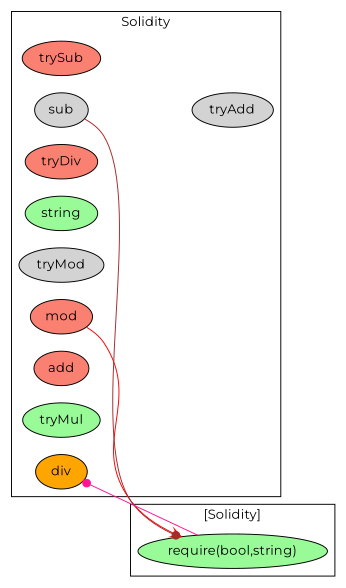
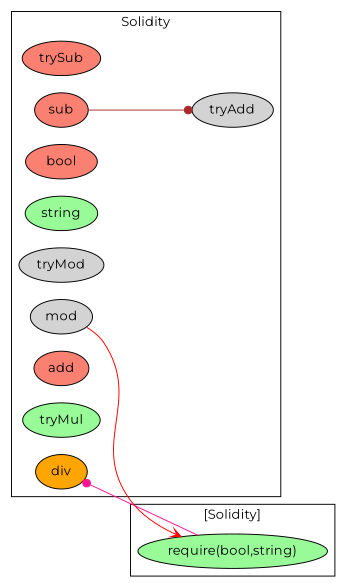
  strict digraph {
    fontname=Montserrat
    rankdir=LR
    node [fillcolor=lightgrey fontname=Montserrat style=filled]
    edge [arrowhead=dot fontname=Montserrat]
    n1 [fillcolor=salmon label=trySub]
-   n2 [fillcolor=salmon label=mod]
-   n3 [fillcolor=salmon label=tryDiv]
+   n2 [label=mod]
+   n3 [fillcolor=salmon label=bool]
    n4 [fillcolor=palegreen label=string]
    n5 [label=tryMod]
    n6 [fillcolor=orange label=div]
    n7 [label=tryAdd]
    n8 [fillcolor=salmon label=add]
    n9 [fillcolor=palegreen label=tryMul]
-   n10 [label=sub]
+   n10 [fillcolor=salmon label=sub]
    "require(bool,string)" [fillcolor=palegreen]
    subgraph cluster_1 {
      label=Solidity
      n1
      n2
      n3
      n4
      n5
      n6
      n7
      n8
      n9
      n10
    }
    subgraph cluster_2 {
      label="[Solidity]"
      "require(bool,string)"
    }
    n2 -> "require(bool,string)" [arrowhead=vee color=red]
-   n10 -> "require(bool,string)" [color=brown]
+   n10 -> n7 [color=brown]
    "require(bool,string)" -> n6 [color=deeppink]
  }
